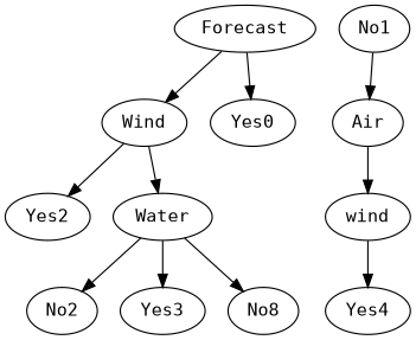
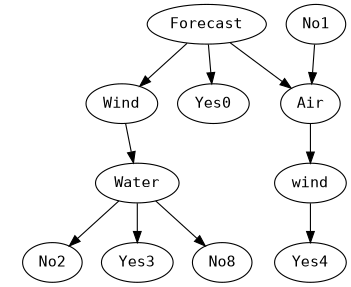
  strict digraph {
    fontname="DejaVu Sans Mono"
    node [fontname="DejaVu Sans Mono"]
    edge [fontname="DejaVu Sans Mono"]
    Forecast
    Wind
    n3 [label=Yes0]
    Air
-   Yes2
    Water
    wind
    No2
    Yes3
    n10 [label=No8]
    No1
    Yes4
    Forecast -> Wind
    Forecast -> n3
-   Wind -> Yes2
+   Forecast -> Air
    Wind -> Water
    Air -> wind
    Water -> No2
    Water -> Yes3
    Water -> n10
    wind -> Yes4
    No1 -> Air
  }
